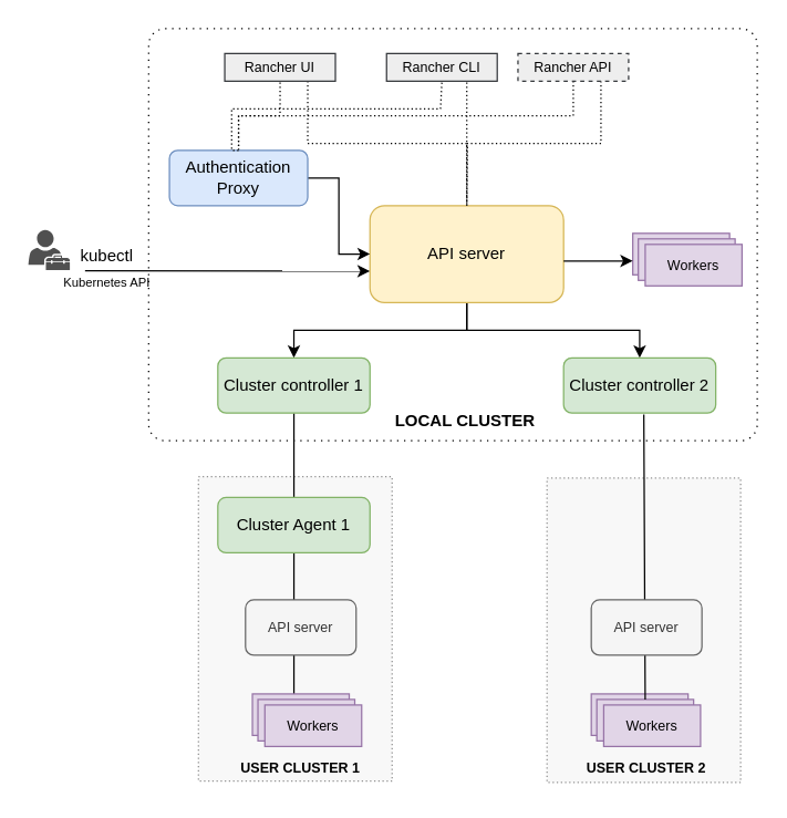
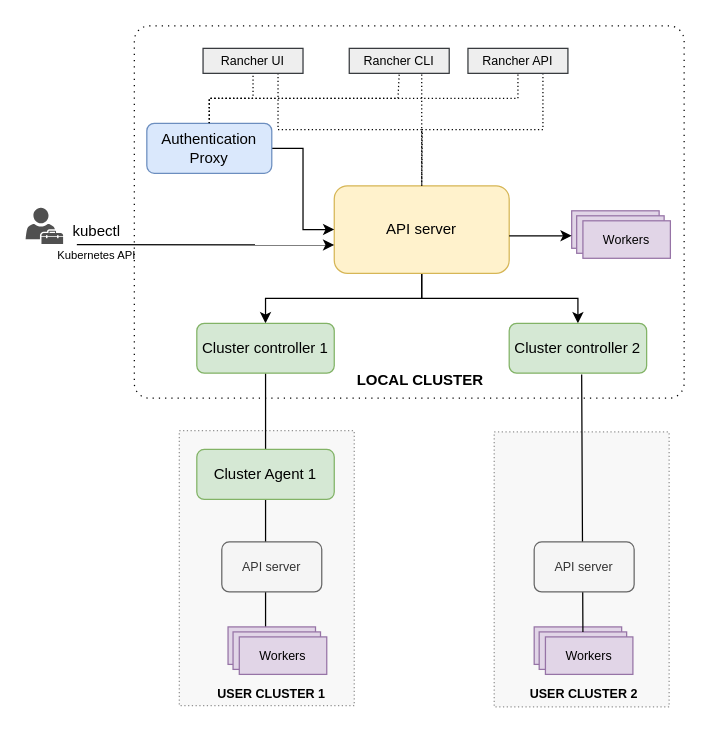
  <mxCell id="0" />
  <mxCell id="1" parent="0" />
  <mxCell id="2" value="" style="whiteSpace=wrap;html=1;dashed=1;dashPattern=1 2;strokeWidth=1;opacity=70;fillColor=#f5f5f5;fontColor=#333333;strokeColor=#666666;" parent="1" vertex="1"><mxGeometry x="395" y="345" width="140" height="220" as="geometry" /></mxCell>
  <mxCell id="3" value="" style="whiteSpace=wrap;html=1;dashed=1;dashPattern=1 2;strokeWidth=1;opacity=70;fillColor=#f5f5f5;fontColor=#333333;strokeColor=#666666;" parent="1" vertex="1"><mxGeometry x="143" y="344" width="140" height="220" as="geometry" /></mxCell>
  <mxCell id="4" value="" style="whiteSpace=wrap;html=1;dashed=1;dashPattern=1 4;gradientColor=none;fillColor=default;rounded=1;glass=0;shadow=0;arcSize=4;fillStyle=auto;" parent="1" vertex="1"><mxGeometry x="107" y="20" width="440" height="298" as="geometry" /></mxCell>
  <mxCell id="5" style="edgeStyle=orthogonalEdgeStyle;rounded=0;orthogonalLoop=1;jettySize=auto;html=1;exitX=0.5;exitY=1;exitDx=0;exitDy=0;entryX=0.5;entryY=0;entryDx=0;entryDy=0;" parent="1" source="7" target="13" edge="1"><mxGeometry relative="1" as="geometry" /></mxCell>
  <mxCell id="6" style="edgeStyle=orthogonalEdgeStyle;rounded=0;orthogonalLoop=1;jettySize=auto;html=1;exitX=0.5;exitY=1;exitDx=0;exitDy=0;" parent="1" source="7" target="14" edge="1"><mxGeometry relative="1" as="geometry" /></mxCell>
  <mxCell id="7" value="API server" style="rounded=1;whiteSpace=wrap;html=1;fillColor=#fff2cc;strokeColor=#d6b656;" parent="1" vertex="1"><mxGeometry x="267" y="148" width="140" height="70" as="geometry" /></mxCell>
  <mxCell id="8" style="edgeStyle=orthogonalEdgeStyle;rounded=0;orthogonalLoop=1;jettySize=auto;html=1;entryX=0;entryY=0.5;entryDx=0;entryDy=0;" parent="1" source="11" target="7" edge="1"><mxGeometry relative="1" as="geometry" /></mxCell>
  <mxCell id="9" style="edgeStyle=orthogonalEdgeStyle;rounded=0;orthogonalLoop=1;jettySize=auto;html=1;exitX=0.5;exitY=0;exitDx=0;exitDy=0;entryX=0.5;entryY=1;entryDx=0;entryDy=0;dashed=1;dashPattern=1 2;endArrow=none;endFill=0;" parent="1" source="11" target="16" edge="1"><mxGeometry relative="1" as="geometry" /></mxCell>
  <mxCell id="10" style="edgeStyle=orthogonalEdgeStyle;rounded=0;orthogonalLoop=1;jettySize=auto;html=1;exitX=0.5;exitY=0;exitDx=0;exitDy=0;entryX=0.5;entryY=1;entryDx=0;entryDy=0;dashed=1;dashPattern=1 2;endArrow=none;endFill=0;" parent="1" source="11" target="20" edge="1"><mxGeometry relative="1" as="geometry" /></mxCell>
- <mxCell id="11" value="Authentication Proxy" style="rounded=1;whiteSpace=wrap;html=1;fillColor=#dae8fc;strokeColor=#6c8ebf;" parent="1" vertex="1"><mxGeometry x="122" y="108" width="100" height="40" as="geometry" /></mxCell>
+ <mxCell id="11" value="Authentication Proxy" style="rounded=1;whiteSpace=wrap;html=1;fillColor=#dae8fc;strokeColor=#6c8ebf;" parent="1" vertex="1"><mxGeometry x="117" y="98" width="100" height="40" as="geometry" /></mxCell>
  <mxCell id="12" style="edgeStyle=orthogonalEdgeStyle;rounded=0;orthogonalLoop=1;jettySize=auto;html=1;exitX=0.5;exitY=1;exitDx=0;exitDy=0;entryX=0.429;entryY=0;entryDx=0;entryDy=0;entryPerimeter=0;endArrow=none;endFill=0;" parent="1" source="13" target="28" edge="1"><mxGeometry relative="1" as="geometry"><mxPoint x="212" y="348" as="targetPoint" /></mxGeometry></mxCell>
  <mxCell id="13" value="Cluster controller 1" style="rounded=1;whiteSpace=wrap;html=1;fillColor=#d5e8d4;strokeColor=#82b366;" parent="1" vertex="1"><mxGeometry x="157" y="258" width="110" height="40" as="geometry" /></mxCell>
  <mxCell id="14" value="Cluster controller 2" style="rounded=1;whiteSpace=wrap;html=1;fillColor=#d5e8d4;strokeColor=#82b366;" parent="1" vertex="1"><mxGeometry x="407" y="258" width="110" height="40" as="geometry" /></mxCell>
  <mxCell id="15" style="edgeStyle=orthogonalEdgeStyle;rounded=0;orthogonalLoop=1;jettySize=auto;html=1;exitX=0.75;exitY=1;exitDx=0;exitDy=0;entryX=0.5;entryY=0;entryDx=0;entryDy=0;dashed=1;dashPattern=1 2;endArrow=none;endFill=0;" parent="1" source="16" target="7" edge="1"><mxGeometry relative="1" as="geometry" /></mxCell>
  <mxCell id="16" value="&lt;font style=&quot;font-size: 10px;&quot;&gt;Rancher UI&lt;/font&gt;" style="rounded=0;whiteSpace=wrap;html=1;fillColor=#eeeeee;strokeColor=#36393d;" parent="1" vertex="1"><mxGeometry x="162" y="38" width="80" height="20" as="geometry" /></mxCell>
  <mxCell id="17" style="edgeStyle=orthogonalEdgeStyle;rounded=0;orthogonalLoop=1;jettySize=auto;html=1;exitX=0.75;exitY=1;exitDx=0;exitDy=0;entryX=0.5;entryY=0;entryDx=0;entryDy=0;dashed=1;dashPattern=1 2;endArrow=none;endFill=0;" parent="1" source="18" target="7" edge="1"><mxGeometry relative="1" as="geometry"><Array as="points"><mxPoint x="337" y="58" /></Array></mxGeometry></mxCell>
  <mxCell id="18" value="&lt;font style=&quot;font-size: 10px;&quot;&gt;Rancher CLI&lt;/font&gt;" style="rounded=0;whiteSpace=wrap;html=1;fillColor=#eeeeee;strokeColor=#36393d;" parent="1" vertex="1"><mxGeometry x="279" y="38" width="80" height="20" as="geometry" /></mxCell>
  <mxCell id="19" style="edgeStyle=orthogonalEdgeStyle;rounded=0;orthogonalLoop=1;jettySize=auto;html=1;exitX=0.75;exitY=1;exitDx=0;exitDy=0;dashed=1;dashPattern=1 2;endArrow=none;endFill=0;" parent="1" source="20" edge="1"><mxGeometry relative="1" as="geometry"><mxPoint x="337" y="148" as="targetPoint" /></mxGeometry></mxCell>
- <mxCell id="20" value="&lt;font style=&quot;font-size: 10px;&quot;&gt;Rancher API&lt;/font&gt;" style="rounded=0;whiteSpace=wrap;html=1;fillColor=#eeeeee;strokeColor=#36393d;dashed=1;" parent="1" vertex="1"><mxGeometry x="374" y="38" width="80" height="20" as="geometry" /></mxCell>
+ <mxCell id="20" value="&lt;font style=&quot;font-size: 10px;&quot;&gt;Rancher API&lt;/font&gt;" style="rounded=0;whiteSpace=wrap;html=1;fillColor=#eeeeee;strokeColor=#36393d;" parent="1" vertex="1"><mxGeometry x="374" y="38" width="80" height="20" as="geometry" /></mxCell>
  <mxCell id="21" style="edgeStyle=orthogonalEdgeStyle;rounded=0;orthogonalLoop=1;jettySize=auto;html=1;exitX=0.5;exitY=0;exitDx=0;exitDy=0;dashed=1;dashPattern=1 2;endArrow=none;endFill=0;entryX=0.5;entryY=1;entryDx=0;entryDy=0;" parent="1" source="11" edge="1" target="18"><mxGeometry relative="1" as="geometry"><mxPoint x="317" y="58" as="targetPoint" /><Array as="points"><mxPoint x="167" y="78" /><mxPoint x="318" y="78" /><mxPoint x="318" y="58" /></Array></mxGeometry></mxCell>
  <mxCell id="22" value="" style="sketch=0;pointerEvents=1;shadow=0;dashed=0;html=1;strokeColor=none;fillColor=#505050;labelPosition=center;verticalLabelPosition=bottom;verticalAlign=top;outlineConnect=0;align=center;shape=mxgraph.office.users.tenant_admin;" parent="1" vertex="1"><mxGeometry x="20" y="165.5" width="30" height="29" as="geometry" /></mxCell>
  <mxCell id="23" value="kubectl" style="text;html=1;strokeColor=none;fillColor=none;align=center;verticalAlign=middle;whiteSpace=wrap;rounded=0;" parent="1" vertex="1"><mxGeometry x="47" y="170" width="60" height="30" as="geometry" /></mxCell>
  <mxCell id="24" value="&lt;font style=&quot;font-size: 9px;&quot;&gt;Kubernetes API&lt;/font&gt;" style="text;html=1;strokeColor=none;fillColor=none;align=center;verticalAlign=middle;whiteSpace=wrap;rounded=0;" parent="1" vertex="1"><mxGeometry x="42" y="188" width="70" height="30" as="geometry" /></mxCell>
  <mxCell id="25" value="Cluster Agent 1" style="rounded=1;whiteSpace=wrap;html=1;fillColor=#d5e8d4;strokeColor=#82b366;" parent="1" vertex="1"><mxGeometry x="157" y="359" width="110" height="40" as="geometry" /></mxCell>
  <mxCell id="26" value="&lt;font style=&quot;font-size: 10px;&quot;&gt;API server&lt;/font&gt;" style="rounded=1;whiteSpace=wrap;html=1;fillColor=#f5f5f5;fontColor=#333333;strokeColor=#666666;" parent="1" vertex="1"><mxGeometry x="177" y="433" width="80" height="40" as="geometry" /></mxCell>
  <mxCell id="27" value="" style="group" parent="1" vertex="1" connectable="0"><mxGeometry x="182" y="501" width="79" height="38" as="geometry" /></mxCell>
  <mxCell id="28" value="" style="rounded=0;whiteSpace=wrap;html=1;fillColor=#e1d5e7;strokeColor=#9673a6;" parent="27" vertex="1"><mxGeometry width="70" height="30" as="geometry" /></mxCell>
  <mxCell id="29" value="" style="rounded=0;whiteSpace=wrap;html=1;fillColor=#e1d5e7;strokeColor=#9673a6;" parent="27" vertex="1"><mxGeometry x="4" y="4" width="70" height="30" as="geometry" /></mxCell>
  <mxCell id="30" value="&lt;font style=&quot;font-size: 10px;&quot;&gt;Workers&lt;/font&gt;" style="rounded=0;whiteSpace=wrap;html=1;fillColor=#e1d5e7;strokeColor=#9673a6;" parent="27" vertex="1"><mxGeometry x="9" y="8" width="70" height="30" as="geometry" /></mxCell>
  <mxCell id="31" value="" style="group" parent="1" vertex="1" connectable="0"><mxGeometry x="427" y="501" width="79" height="38" as="geometry" /></mxCell>
  <mxCell id="32" value="" style="rounded=0;whiteSpace=wrap;html=1;fillColor=#e1d5e7;strokeColor=#9673a6;" parent="31" vertex="1"><mxGeometry width="70" height="30" as="geometry" /></mxCell>
  <mxCell id="33" value="" style="rounded=0;whiteSpace=wrap;html=1;fillColor=#e1d5e7;strokeColor=#9673a6;" parent="31" vertex="1"><mxGeometry x="4" y="4" width="70" height="30" as="geometry" /></mxCell>
  <mxCell id="34" value="&lt;font style=&quot;font-size: 10px;&quot;&gt;Workers&lt;/font&gt;" style="rounded=0;whiteSpace=wrap;html=1;fillColor=#e1d5e7;strokeColor=#9673a6;" parent="31" vertex="1"><mxGeometry x="9" y="8" width="70" height="30" as="geometry" /></mxCell>
  <mxCell id="35" style="edgeStyle=orthogonalEdgeStyle;rounded=0;orthogonalLoop=1;jettySize=auto;html=1;exitX=0.5;exitY=1;exitDx=0;exitDy=0;entryX=0.5;entryY=0;entryDx=0;entryDy=0;endArrow=none;endFill=0;" parent="1" target="33" edge="1"><mxGeometry relative="1" as="geometry"><mxPoint x="465" y="299" as="sourcePoint" /><mxPoint x="465" y="498" as="targetPoint" /></mxGeometry></mxCell>
  <mxCell id="36" value="&lt;font style=&quot;font-size: 10px;&quot;&gt;API server&lt;/font&gt;" style="rounded=1;whiteSpace=wrap;html=1;fillColor=#f5f5f5;fontColor=#333333;strokeColor=#666666;" parent="1" vertex="1"><mxGeometry x="427" y="433" width="80" height="40" as="geometry" /></mxCell>
  <mxCell id="37" value="LOCAL CLUSTER" style="text;html=1;strokeColor=none;fillColor=none;align=center;verticalAlign=middle;whiteSpace=wrap;rounded=0;fontStyle=1" parent="1" vertex="1"><mxGeometry x="281" y="289" width="110" height="30" as="geometry" /></mxCell>
  <mxCell id="38" value="&lt;font style=&quot;font-size: 10px;&quot;&gt;USER CLUSTER 1&lt;/font&gt;" style="text;html=1;strokeColor=none;fillColor=none;align=center;verticalAlign=middle;whiteSpace=wrap;rounded=0;fontStyle=1" parent="1" vertex="1"><mxGeometry x="162" y="539" width="110" height="30" as="geometry" /></mxCell>
  <mxCell id="39" value="&lt;font style=&quot;font-size: 10px;&quot;&gt;USER CLUSTER 2&lt;/font&gt;" style="text;html=1;strokeColor=none;fillColor=none;align=center;verticalAlign=middle;whiteSpace=wrap;rounded=0;fontStyle=1" parent="1" vertex="1"><mxGeometry x="412" y="539" width="110" height="30" as="geometry" /></mxCell>
  <mxCell id="40" value="" style="endArrow=classic;html=1;rounded=0;entryX=-0.029;entryY=0.619;entryDx=0;entryDy=0;entryPerimeter=0;" edge="1" parent="1"><mxGeometry width="50" height="50" relative="1" as="geometry"><mxPoint x="61" y="195" as="sourcePoint" /><mxPoint x="266.94" y="195.33" as="targetPoint" /></mxGeometry></mxCell>
  <mxCell id="41" value="" style="group" vertex="1" connectable="0" parent="1"><mxGeometry x="457" y="168" width="79" height="38" as="geometry" /></mxCell>
  <mxCell id="42" value="" style="rounded=0;whiteSpace=wrap;html=1;fillColor=#e1d5e7;strokeColor=#9673a6;" vertex="1" parent="41"><mxGeometry width="70" height="30" as="geometry" /></mxCell>
  <mxCell id="43" value="" style="rounded=0;whiteSpace=wrap;html=1;fillColor=#e1d5e7;strokeColor=#9673a6;" vertex="1" parent="41"><mxGeometry x="4" y="4" width="70" height="30" as="geometry" /></mxCell>
  <mxCell id="44" value="&lt;font style=&quot;font-size: 10px;&quot;&gt;Workers&lt;/font&gt;" style="rounded=0;whiteSpace=wrap;html=1;fillColor=#e1d5e7;strokeColor=#9673a6;" vertex="1" parent="41"><mxGeometry x="9" y="8" width="70" height="30" as="geometry" /></mxCell>
  <mxCell id="45" value="" style="endArrow=classic;html=1;rounded=0;" edge="1" parent="1"><mxGeometry width="50" height="50" relative="1" as="geometry"><mxPoint x="407" y="188" as="sourcePoint" /><mxPoint x="457" y="188" as="targetPoint" /></mxGeometry></mxCell>
